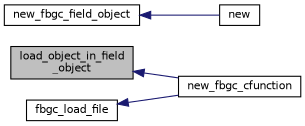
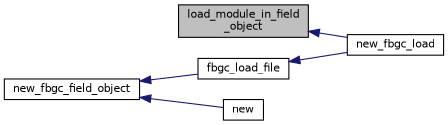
  digraph {
    rankdir=LR
    node [color=black fillcolor=white fontname=Helvetica fontsize=10 shape=record style=filled]
    edge [color=midnightblue dir=back fontname=Helvetica fontsize=10 labelfontname=Helvetica labelfontsize=10 style=solid]
-   n1 [fillcolor=grey75 fontcolor=black height=0.2 label="load_object_in_field\l_object" width=0.4]
-   n2 [height=0.2 label=new_fbgc_cfunction width=0.4]
+   n1 [fillcolor=grey75 fontcolor=black height=0.2 label="load_module_in_field\l_object" width=0.4]
+   n2 [height=0.2 label=new_fbgc_load width=0.4]
    n3 [height=0.2 label=new_fbgc_field_object width=0.4]
    n4 [height=0.2 label=fbgc_load_file width=0.4]
    n5 [height=0.2 label=new width=0.4]
    n1 -> n2
+   n3 -> n4
    n3 -> n5
    n4 -> n2
  }
